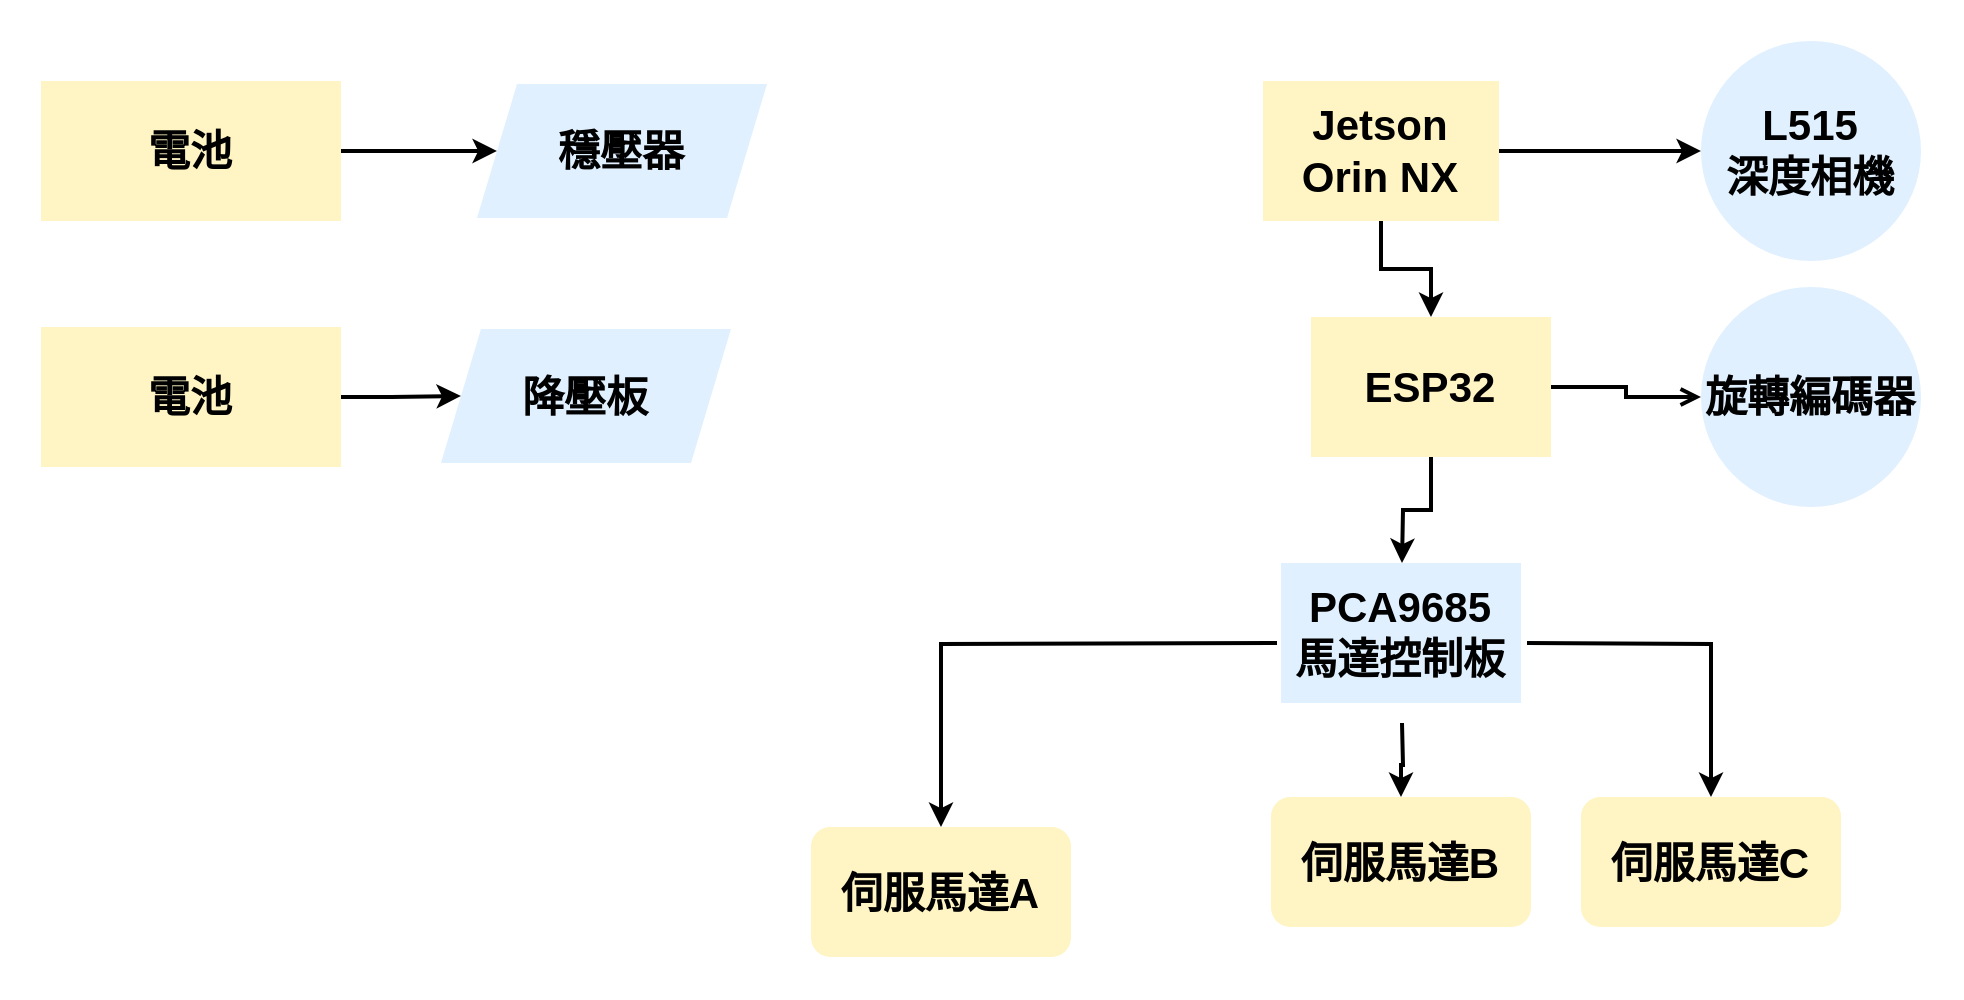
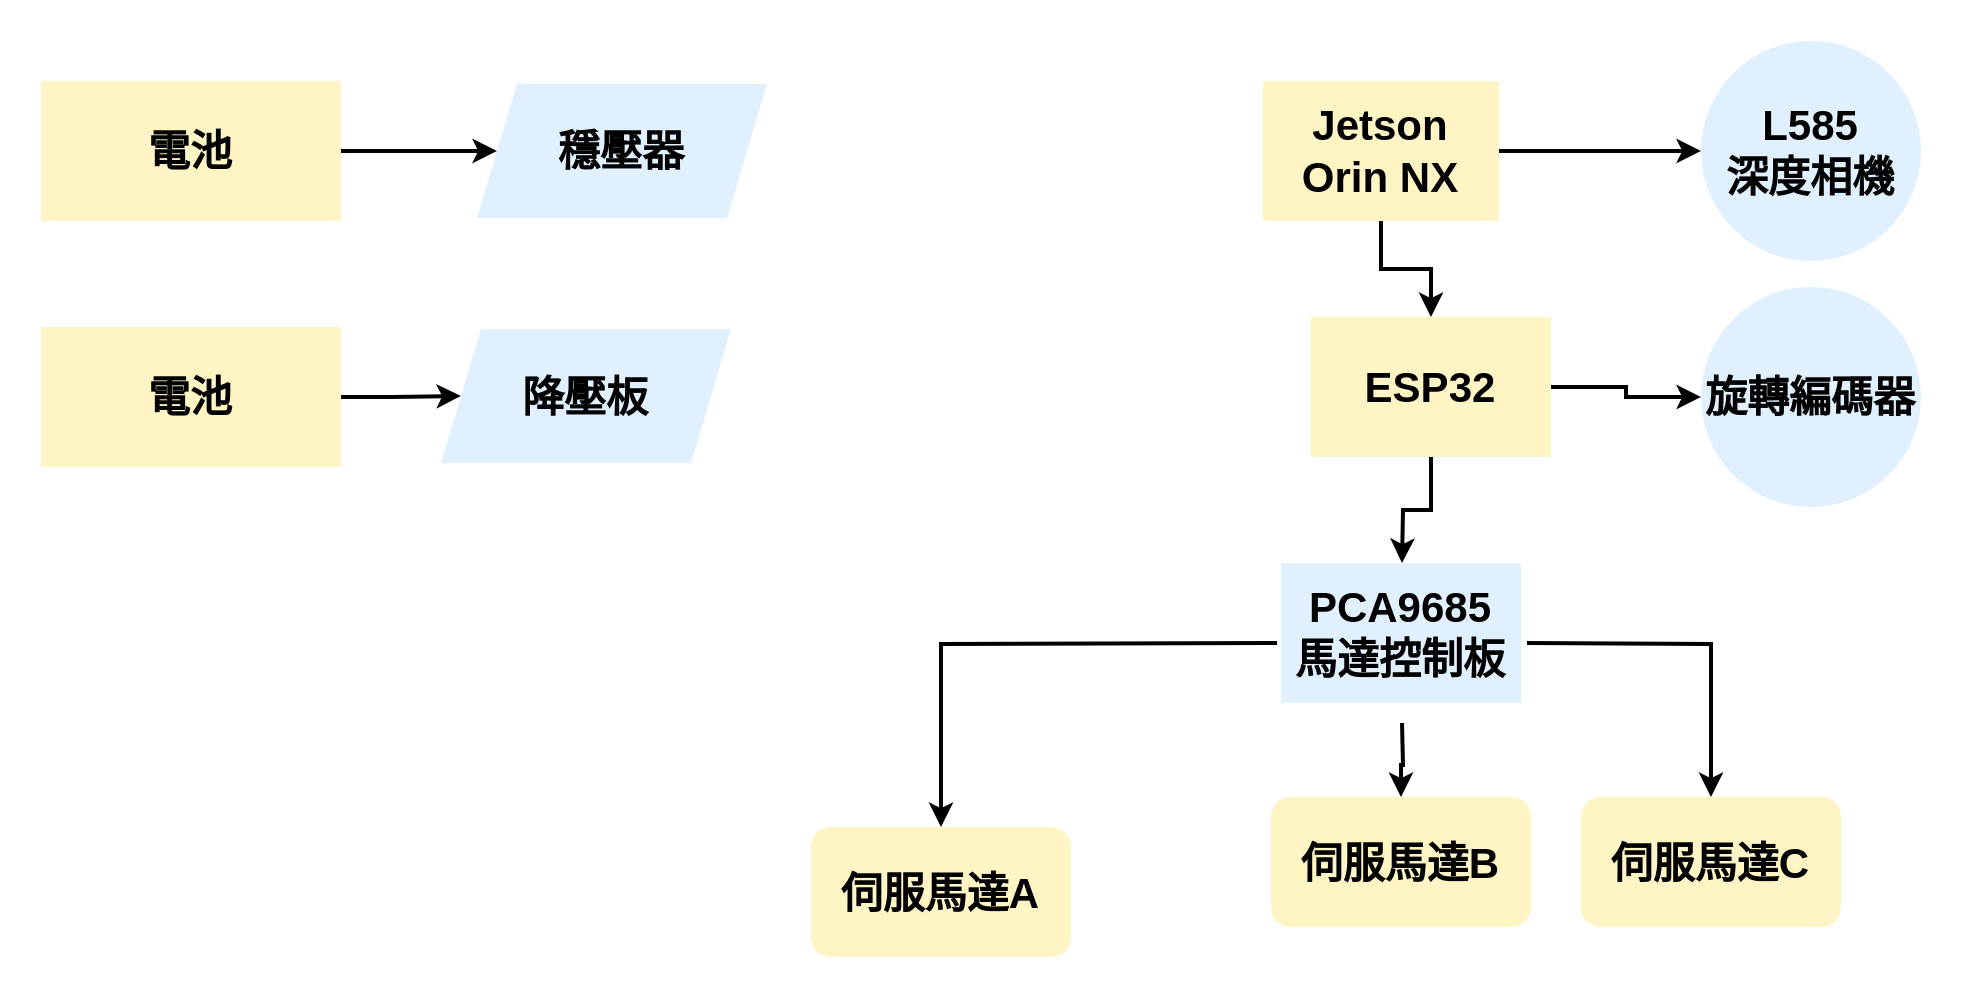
  <mxCell id="0" />
  <mxCell id="1" parent="0" />
- <mxCell id="2" value="" style="edgeStyle=orthogonalEdgeStyle;rounded=0;orthogonalLoop=1;jettySize=auto;html=1;fontStyle=1;strokeWidth=2;fontSize=21;fillColor=none;fontColor=#000000;strokeColor=#000000;endArrow=open;" parent="1" source="4" target="14" edge="1"><mxGeometry relative="1" as="geometry" /></mxCell>
+ <mxCell id="2" value="" style="edgeStyle=orthogonalEdgeStyle;rounded=0;orthogonalLoop=1;jettySize=auto;html=1;fontStyle=1;strokeWidth=2;fontSize=21;fillColor=none;fontColor=#000000;strokeColor=#000000;" parent="1" source="4" target="14" edge="1"><mxGeometry relative="1" as="geometry" /></mxCell>
  <mxCell id="3" value="" style="edgeStyle=orthogonalEdgeStyle;rounded=0;orthogonalLoop=1;jettySize=auto;html=1;fontStyle=1;strokeWidth=2;fontSize=21;fillColor=none;fontColor=#000000;strokeColor=#000000;" parent="1" source="4" edge="1"><mxGeometry relative="1" as="geometry"><mxPoint x="700.5" y="281" as="targetPoint" /></mxGeometry></mxCell>
  <mxCell id="4" value="ESP32" style="rounded=0;whiteSpace=wrap;html=1;fontSize=21;fontStyle=1;fillColor=#FFF4C3;fontColor=#000000;strokeColor=none;strokeWidth=2;" parent="1" vertex="1"><mxGeometry x="655" y="158" width="120" height="70" as="geometry" /></mxCell>
  <mxCell id="5" value="" style="edgeStyle=orthogonalEdgeStyle;rounded=0;orthogonalLoop=1;jettySize=auto;html=1;fontStyle=1;strokeWidth=2;fontSize=21;fillColor=none;fontColor=#000000;strokeColor=#000000;" parent="1" source="7" target="8" edge="1"><mxGeometry relative="1" as="geometry" /></mxCell>
  <mxCell id="6" value="" style="edgeStyle=orthogonalEdgeStyle;rounded=0;orthogonalLoop=1;jettySize=auto;html=1;fontStyle=1;strokeWidth=2;fontSize=21;fillColor=none;fontColor=#000000;strokeColor=#000000;" parent="1" source="7" target="4" edge="1"><mxGeometry relative="1" as="geometry" /></mxCell>
  <mxCell id="7" value="Jetson Orin NX" style="rounded=0;whiteSpace=wrap;html=1;fontSize=21;fontStyle=1;fillColor=#FFF4C3;fontColor=#000000;strokeColor=none;strokeWidth=2;" parent="1" vertex="1"><mxGeometry x="631" y="40" width="118" height="70" as="geometry" /></mxCell>
- <mxCell id="8" value="&lt;span&gt;L515&lt;/span&gt;&lt;div&gt;&lt;span&gt;深度相機&lt;/span&gt;&lt;/div&gt;" style="ellipse;whiteSpace=wrap;html=1;aspect=fixed;fontStyle=1;fillColor=#E0F0FF;fontSize=21;fontColor=#000000;strokeColor=none;strokeWidth=2;" parent="1" vertex="1"><mxGeometry x="850" y="20" width="110" height="110" as="geometry" /></mxCell>
+ <mxCell id="8" value="&lt;span&gt;L585&lt;/span&gt;&lt;div&gt;&lt;span&gt;深度相機&lt;/span&gt;&lt;/div&gt;" style="ellipse;whiteSpace=wrap;html=1;aspect=fixed;fontStyle=1;fillColor=#E0F0FF;fontSize=21;fontColor=#000000;strokeColor=none;strokeWidth=2;" parent="1" vertex="1"><mxGeometry x="850" y="20" width="110" height="110" as="geometry" /></mxCell>
  <mxCell id="9" value="伺服馬達A" style="rounded=1;whiteSpace=wrap;html=1;fontSize=21;fontStyle=1;fillColor=#FFF4C3;fontColor=#000000;strokeColor=none;strokeWidth=2;" parent="1" vertex="1"><mxGeometry x="405" y="413" width="130" height="65" as="geometry" /></mxCell>
  <mxCell id="10" value="" style="edgeStyle=orthogonalEdgeStyle;rounded=0;orthogonalLoop=1;jettySize=auto;html=1;fontStyle=1;strokeWidth=2;fontSize=21;fillColor=none;fontColor=#000000;strokeColor=#000000;" parent="1" target="19" edge="1"><mxGeometry relative="1" as="geometry"><mxPoint x="700.5" y="361" as="sourcePoint" /></mxGeometry></mxCell>
  <mxCell id="11" style="edgeStyle=orthogonalEdgeStyle;rounded=0;orthogonalLoop=1;jettySize=auto;html=1;entryX=0.5;entryY=0;entryDx=0;entryDy=0;fontStyle=1;strokeWidth=2;fontSize=21;fillColor=none;fontColor=#000000;strokeColor=#000000;" parent="1" target="9" edge="1"><mxGeometry relative="1" as="geometry"><mxPoint x="638" y="321" as="sourcePoint" /></mxGeometry></mxCell>
  <mxCell id="12" style="edgeStyle=orthogonalEdgeStyle;rounded=0;orthogonalLoop=1;jettySize=auto;html=1;entryX=0.5;entryY=0;entryDx=0;entryDy=0;fontStyle=1;strokeWidth=2;fontSize=21;fillColor=none;fontColor=#000000;strokeColor=#000000;" parent="1" target="20" edge="1"><mxGeometry relative="1" as="geometry"><mxPoint x="763" y="321" as="sourcePoint" /></mxGeometry></mxCell>
  <mxCell id="13" value="降壓板" style="shape=parallelogram;perimeter=parallelogramPerimeter;whiteSpace=wrap;html=1;fixedSize=1;fontSize=21;fillColor=#E0F0FF;fontStyle=1;fontColor=#000000;strokeColor=none;strokeWidth=2;" parent="1" vertex="1"><mxGeometry x="220" y="164" width="145" height="67" as="geometry" /></mxCell>
  <mxCell id="14" value="&lt;span&gt;旋轉編碼器&lt;/span&gt;" style="ellipse;whiteSpace=wrap;html=1;aspect=fixed;fontStyle=1;fillColor=#E0F0FF;fontSize=21;fontColor=#000000;strokeColor=none;strokeWidth=2;" parent="1" vertex="1"><mxGeometry x="850" y="143" width="110" height="110" as="geometry" /></mxCell>
  <mxCell id="15" value="" style="edgeStyle=orthogonalEdgeStyle;rounded=0;orthogonalLoop=1;jettySize=auto;html=1;fontStyle=1;strokeWidth=2;fontSize=21;fillColor=none;fontColor=#000000;strokeColor=#000000;entryX=0;entryY=0.5;entryDx=0;entryDy=0;" parent="1" source="16" target="21" edge="1"><mxGeometry relative="1" as="geometry"><mxPoint x="230" y="75" as="targetPoint" /></mxGeometry></mxCell>
  <mxCell id="16" value="電池" style="rounded=0;whiteSpace=wrap;html=1;fontSize=21;fontStyle=1;fillColor=#FFF4C3;fontColor=#000000;strokeColor=none;strokeWidth=2;" parent="1" vertex="1"><mxGeometry x="20" y="40" width="150" height="70" as="geometry" /></mxCell>
  <mxCell id="17" value="" style="edgeStyle=orthogonalEdgeStyle;rounded=0;orthogonalLoop=1;jettySize=auto;html=1;fontStyle=1;strokeWidth=2;fontSize=21;fillColor=none;fontColor=#000000;strokeColor=#000000;" parent="1" source="18" target="13" edge="1"><mxGeometry relative="1" as="geometry" /></mxCell>
  <mxCell id="18" value="電池" style="rounded=0;whiteSpace=wrap;html=1;fontSize=21;fontStyle=1;fillColor=#FFF4C3;fontColor=#000000;strokeColor=none;strokeWidth=2;" parent="1" vertex="1"><mxGeometry x="20" y="163" width="150" height="70" as="geometry" /></mxCell>
  <mxCell id="19" value="伺服馬達B" style="rounded=1;whiteSpace=wrap;html=1;fontSize=21;fontStyle=1;fillColor=#FFF4C3;fontColor=#000000;strokeColor=none;strokeWidth=2;" parent="1" vertex="1"><mxGeometry x="635" y="398" width="130" height="65" as="geometry" /></mxCell>
  <mxCell id="20" value="伺服馬達C" style="rounded=1;whiteSpace=wrap;html=1;fontSize=21;fontStyle=1;fillColor=#FFF4C3;fontColor=#000000;strokeColor=none;strokeWidth=2;" parent="1" vertex="1"><mxGeometry x="790" y="398" width="130" height="65" as="geometry" /></mxCell>
  <mxCell id="21" value="穩壓器" style="shape=parallelogram;perimeter=parallelogramPerimeter;whiteSpace=wrap;html=1;fixedSize=1;fontSize=21;fillColor=#E0F0FF;fontStyle=1;fontColor=#000000;strokeColor=none;strokeWidth=2;" parent="1" vertex="1"><mxGeometry x="238" y="41.5" width="145" height="67" as="geometry" /></mxCell>
  <mxCell id="22" value="PCA9685&lt;div&gt;馬達控制板&lt;/div&gt;" style="rounded=0;whiteSpace=wrap;html=1;fontSize=21;fontStyle=1;fillColor=#E0F0FF;fontColor=#000000;strokeColor=none;strokeWidth=2;" parent="1" vertex="1"><mxGeometry x="640" y="281" width="120" height="70" as="geometry" /></mxCell>
